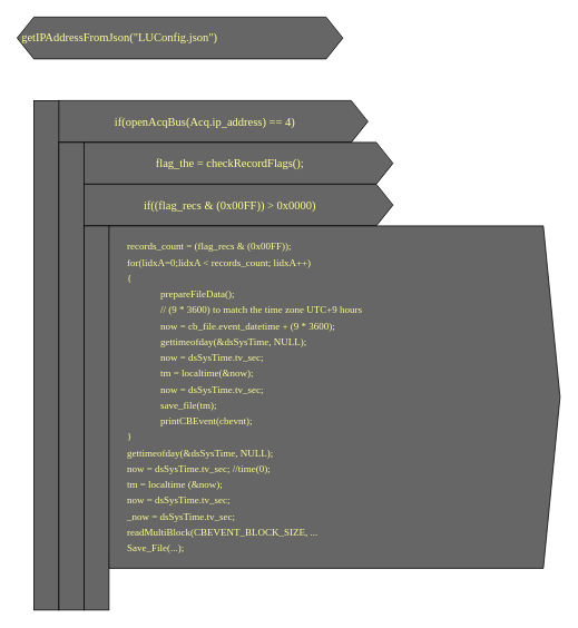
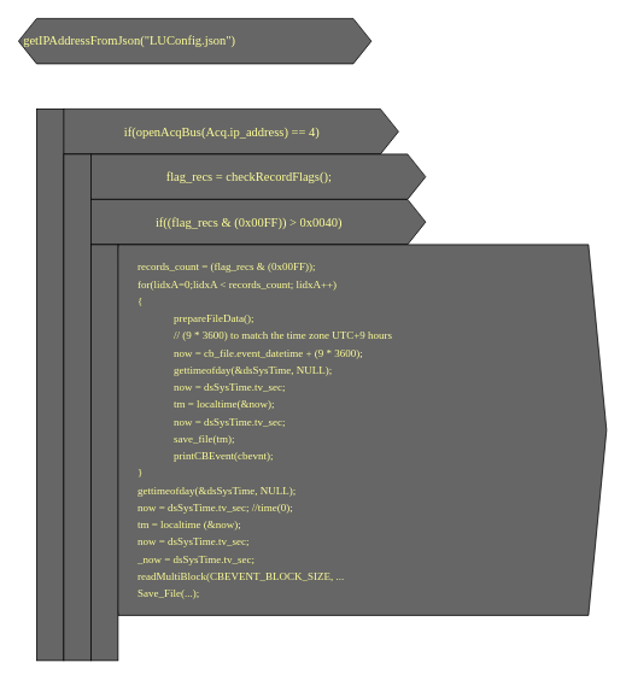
  <mxCell id="0" />
  <mxCell id="1" parent="0" />
  <mxCell id="2" value="&lt;font style=&quot;font-size: 14px; color: rgb(255, 255, 153);&quot; face=&quot;Lucida Console&quot;&gt;&amp;nbsp;getIPAddressFromJson(&quot;LUConfig.json&quot;)&lt;/font&gt;" style="shape=hexagon;perimeter=hexagonPerimeter2;whiteSpace=wrap;html=1;fixedSize=1;fillColor=#666666;align=left;" vertex="1" parent="1"><mxGeometry x="20" y="20" width="390" height="50" as="geometry" /></mxCell>
  <mxCell id="3" value="&lt;div style=&quot;text-align: left; line-height: 19px;&quot;&gt;&lt;font face=&quot;Lucida Console&quot; color=&quot;#ffff99&quot;&gt;&lt;span style=&quot;font-size: 14px; white-space: pre;&quot;&gt;if(openAcqBus(Acq.ip_address) == 4)&lt;/span&gt;&lt;/font&gt;&lt;br&gt;&lt;/div&gt;" style="shape=hexagon;perimeter=hexagonPerimeter2;whiteSpace=wrap;html=1;fixedSize=1;fillColor=#666666;" vertex="1" parent="1"><mxGeometry x="50" y="120" width="390" height="50" as="geometry" /></mxCell>
- <mxCell id="4" value="&lt;div style=&quot;text-align: left; line-height: 19px;&quot;&gt;&lt;font face=&quot;Lucida Console&quot; color=&quot;#ffff99&quot;&gt;&lt;span style=&quot;font-size: 14px; white-space: pre;&quot;&gt;flag_the = checkRecordFlags();&lt;/span&gt;&lt;/font&gt;&lt;br&gt;&lt;/div&gt;" style="shape=hexagon;perimeter=hexagonPerimeter2;whiteSpace=wrap;html=1;fixedSize=1;fillColor=#666666;" vertex="1" parent="1"><mxGeometry x="80" y="170" width="390" height="50" as="geometry" /></mxCell>
+ <mxCell id="4" value="&lt;div style=&quot;text-align: left; line-height: 19px;&quot;&gt;&lt;font face=&quot;Lucida Console&quot; color=&quot;#ffff99&quot;&gt;&lt;span style=&quot;font-size: 14px; white-space: pre;&quot;&gt;flag_recs = checkRecordFlags();&lt;/span&gt;&lt;/font&gt;&lt;br&gt;&lt;/div&gt;" style="shape=hexagon;perimeter=hexagonPerimeter2;whiteSpace=wrap;html=1;fixedSize=1;fillColor=#666666;" vertex="1" parent="1"><mxGeometry x="80" y="170" width="390" height="50" as="geometry" /></mxCell>
  <mxCell id="5" value="" style="rounded=0;whiteSpace=wrap;html=1;fillColor=#666666;gradientColor=none;" vertex="1" parent="1"><mxGeometry x="40" y="120" width="30" height="610" as="geometry" /></mxCell>
- <mxCell id="6" value="&lt;div style=&quot;line-height: 19px;&quot;&gt;&lt;font face=&quot;Lucida Console&quot; color=&quot;#ffff99&quot;&gt;&lt;span style=&quot;font-size: 14px; white-space: pre;&quot;&gt;if((flag_recs &amp;amp; (0x00FF)) &amp;gt; 0x0000)&lt;/span&gt;&lt;/font&gt;&lt;br&gt;&lt;/div&gt;" style="shape=hexagon;perimeter=hexagonPerimeter2;whiteSpace=wrap;html=1;fixedSize=1;fillColor=#666666;" vertex="1" parent="1"><mxGeometry x="80" y="220" width="390" height="50" as="geometry" /></mxCell>
+ <mxCell id="6" value="&lt;div style=&quot;line-height: 19px;&quot;&gt;&lt;font face=&quot;Lucida Console&quot; color=&quot;#ffff99&quot;&gt;&lt;span style=&quot;font-size: 14px; white-space: pre;&quot;&gt;if((flag_recs &amp;amp; (0x00FF)) &amp;gt; 0x0040)&lt;/span&gt;&lt;/font&gt;&lt;br&gt;&lt;/div&gt;" style="shape=hexagon;perimeter=hexagonPerimeter2;whiteSpace=wrap;html=1;fixedSize=1;fillColor=#666666;" vertex="1" parent="1"><mxGeometry x="80" y="220" width="390" height="50" as="geometry" /></mxCell>
  <mxCell id="7" value="" style="rounded=0;whiteSpace=wrap;html=1;fillColor=#666666;gradientColor=none;" vertex="1" parent="1"><mxGeometry x="70" y="170" width="30" height="560" as="geometry" /></mxCell>
  <mxCell id="8" value="&lt;blockquote style=&quot;margin: 0 0 0 40px; border: none; padding: 0px;&quot;&gt;&lt;div style=&quot;line-height: 19px;&quot;&gt;&lt;div style=&quot;line-height: 19px;&quot;&gt;&lt;font style=&quot;color: rgb(255, 255, 153);&quot; face=&quot;Lucida Console&quot;&gt;records_count = (flag_recs &amp;amp; (0x00FF));&lt;/font&gt;&lt;/div&gt;&lt;/div&gt;&lt;div style=&quot;line-height: 19px;&quot;&gt;&lt;div style=&quot;line-height: 19px;&quot;&gt;&lt;font style=&quot;color: rgb(255, 255, 153);&quot; face=&quot;Lucida Console&quot;&gt;for(lidxA=0;lidxA &amp;lt; records_count; lidxA++)&lt;/font&gt;&lt;/div&gt;&lt;/div&gt;&lt;div style=&quot;line-height: 19px;&quot;&gt;&lt;div style=&quot;line-height: 19px;&quot;&gt;&lt;font style=&quot;color: rgb(255, 255, 153);&quot; face=&quot;Lucida Console&quot;&gt;{&lt;/font&gt;&lt;/div&gt;&lt;/div&gt;&lt;/blockquote&gt;&lt;blockquote style=&quot;margin: 0 0 0 40px; border: none; padding: 0px;&quot;&gt;&lt;blockquote style=&quot;margin: 0 0 0 40px; border: none; padding: 0px;&quot;&gt;&lt;div style=&quot;line-height: 19px;&quot;&gt;&lt;div style=&quot;line-height: 19px;&quot;&gt;&lt;font style=&quot;color: rgb(255, 255, 153);&quot; face=&quot;Lucida Console&quot;&gt;prepareFileData();&lt;/font&gt;&lt;/div&gt;&lt;/div&gt;&lt;/blockquote&gt;&lt;blockquote style=&quot;margin: 0 0 0 40px; border: none; padding: 0px;&quot;&gt;&lt;div style=&quot;line-height: 19px;&quot;&gt;&lt;div style=&quot;line-height: 19px;&quot;&gt;&lt;font style=&quot;color: rgb(255, 255, 153);&quot; face=&quot;Lucida Console&quot;&gt;// (9 * 3600) to match the time zone UTC+9 hours&lt;/font&gt;&lt;/div&gt;&lt;/div&gt;&lt;/blockquote&gt;&lt;blockquote style=&quot;margin: 0 0 0 40px; border: none; padding: 0px;&quot;&gt;&lt;div style=&quot;line-height: 19px;&quot;&gt;&lt;div style=&quot;line-height: 19px;&quot;&gt;&lt;font style=&quot;color: rgb(255, 255, 153);&quot; face=&quot;Lucida Console&quot;&gt;now = cb_file.event_datetime + (9 * 3600);&amp;nbsp;&lt;/font&gt;&lt;/div&gt;&lt;/div&gt;&lt;/blockquote&gt;&lt;blockquote style=&quot;margin: 0 0 0 40px; border: none; padding: 0px;&quot;&gt;&lt;div style=&quot;line-height: 19px;&quot;&gt;&lt;div style=&quot;line-height: 19px;&quot;&gt;&lt;font style=&quot;color: rgb(255, 255, 153);&quot; face=&quot;Lucida Console&quot;&gt;gettimeofday(&amp;amp;dsSysTime, NULL);&lt;/font&gt;&lt;/div&gt;&lt;/div&gt;&lt;/blockquote&gt;&lt;blockquote style=&quot;margin: 0 0 0 40px; border: none; padding: 0px;&quot;&gt;&lt;div style=&quot;line-height: 19px;&quot;&gt;&lt;div style=&quot;line-height: 19px;&quot;&gt;&lt;font style=&quot;color: rgb(255, 255, 153);&quot; face=&quot;Lucida Console&quot;&gt;now = dsSysTime.tv_sec;&lt;/font&gt;&lt;/div&gt;&lt;/div&gt;&lt;/blockquote&gt;&lt;blockquote style=&quot;margin: 0 0 0 40px; border: none; padding: 0px;&quot;&gt;&lt;div style=&quot;line-height: 19px;&quot;&gt;&lt;div style=&quot;line-height: 19px;&quot;&gt;&lt;font style=&quot;color: rgb(255, 255, 153);&quot; face=&quot;Lucida Console&quot;&gt;tm = localtime(&amp;amp;now);&lt;/font&gt;&lt;/div&gt;&lt;/div&gt;&lt;/blockquote&gt;&lt;blockquote style=&quot;margin: 0 0 0 40px; border: none; padding: 0px;&quot;&gt;&lt;div style=&quot;line-height: 19px;&quot;&gt;&lt;div style=&quot;line-height: 19px;&quot;&gt;&lt;font style=&quot;color: rgb(255, 255, 153);&quot; face=&quot;Lucida Console&quot;&gt;now = dsSysTime.tv_sec;&lt;/font&gt;&lt;/div&gt;&lt;/div&gt;&lt;/blockquote&gt;&lt;blockquote style=&quot;margin: 0 0 0 40px; border: none; padding: 0px;&quot;&gt;&lt;div style=&quot;line-height: 19px;&quot;&gt;&lt;div style=&quot;line-height: 19px;&quot;&gt;&lt;font style=&quot;color: rgb(255, 255, 153);&quot; face=&quot;Lucida Console&quot;&gt;save_file(tm);&lt;/font&gt;&lt;/div&gt;&lt;/div&gt;&lt;/blockquote&gt;&lt;blockquote style=&quot;margin: 0 0 0 40px; border: none; padding: 0px;&quot;&gt;&lt;div style=&quot;line-height: 19px;&quot;&gt;&lt;div style=&quot;line-height: 19px;&quot;&gt;&lt;font style=&quot;color: rgb(255, 255, 153);&quot; face=&quot;Lucida Console&quot;&gt;printCBEvent(cbevnt);&lt;/font&gt;&lt;/div&gt;&lt;/div&gt;&lt;/blockquote&gt;&lt;/blockquote&gt;&lt;blockquote style=&quot;margin: 0 0 0 40px; border: none; padding: 0px;&quot;&gt;&lt;div style=&quot;line-height: 19px;&quot;&gt;&lt;div style=&quot;line-height: 19px;&quot;&gt;&lt;font style=&quot;color: rgb(255, 255, 153);&quot; face=&quot;Lucida Console&quot;&gt;}&lt;/font&gt;&lt;/div&gt;&lt;/div&gt;&lt;div style=&quot;line-height: 19px;&quot;&gt;&lt;div style=&quot;line-height: 19px;&quot;&gt;&lt;font style=&quot;color: rgb(255, 255, 153);&quot; face=&quot;Lucida Console&quot;&gt;gettimeofday(&amp;amp;dsSysTime, NULL);&lt;/font&gt;&lt;/div&gt;&lt;/div&gt;&lt;div style=&quot;line-height: 19px;&quot;&gt;&lt;div style=&quot;line-height: 19px;&quot;&gt;&lt;font style=&quot;color: rgb(255, 255, 153);&quot; face=&quot;Lucida Console&quot;&gt;now = dsSysTime.tv_sec; //time(0);&lt;/font&gt;&lt;/div&gt;&lt;/div&gt;&lt;div style=&quot;line-height: 19px;&quot;&gt;&lt;div style=&quot;line-height: 19px;&quot;&gt;&lt;font style=&quot;color: rgb(255, 255, 153);&quot; face=&quot;Lucida Console&quot;&gt;tm = localtime (&amp;amp;now);&lt;/font&gt;&lt;/div&gt;&lt;/div&gt;&lt;div style=&quot;line-height: 19px;&quot;&gt;&lt;div style=&quot;line-height: 19px;&quot;&gt;&lt;font style=&quot;color: rgb(255, 255, 153);&quot; face=&quot;Lucida Console&quot;&gt;now = dsSysTime.tv_sec;&lt;/font&gt;&lt;/div&gt;&lt;/div&gt;&lt;div style=&quot;line-height: 19px;&quot;&gt;&lt;div style=&quot;line-height: 19px;&quot;&gt;&lt;font style=&quot;color: rgb(255, 255, 153);&quot; face=&quot;Lucida Console&quot;&gt;_now = dsSysTime.tv_sec;&lt;/font&gt;&lt;/div&gt;&lt;/div&gt;&lt;div style=&quot;line-height: 19px;&quot;&gt;&lt;div style=&quot;line-height: 19px;&quot;&gt;&lt;font style=&quot;color: rgb(255, 255, 153);&quot; face=&quot;Lucida Console&quot;&gt;readMultiBlock(CBEVENT_BLOCK_SIZE, ...&lt;/font&gt;&lt;/div&gt;&lt;div style=&quot;line-height: 19px;&quot;&gt;&lt;font style=&quot;color: rgb(255, 255, 153);&quot; face=&quot;Lucida Console&quot;&gt;Save_File(...);&lt;/font&gt;&lt;/div&gt;&lt;/div&gt;&lt;/blockquote&gt;" style="shape=hexagon;perimeter=hexagonPerimeter2;whiteSpace=wrap;html=1;fixedSize=1;fillColor=#666666;align=left;" vertex="1" parent="1"><mxGeometry x="110" y="270" width="560" height="410" as="geometry" /></mxCell>
  <mxCell id="9" value="" style="rounded=0;whiteSpace=wrap;html=1;fillColor=#666666;gradientColor=none;" vertex="1" parent="1"><mxGeometry x="100" y="270" width="30" height="460" as="geometry" /></mxCell>
